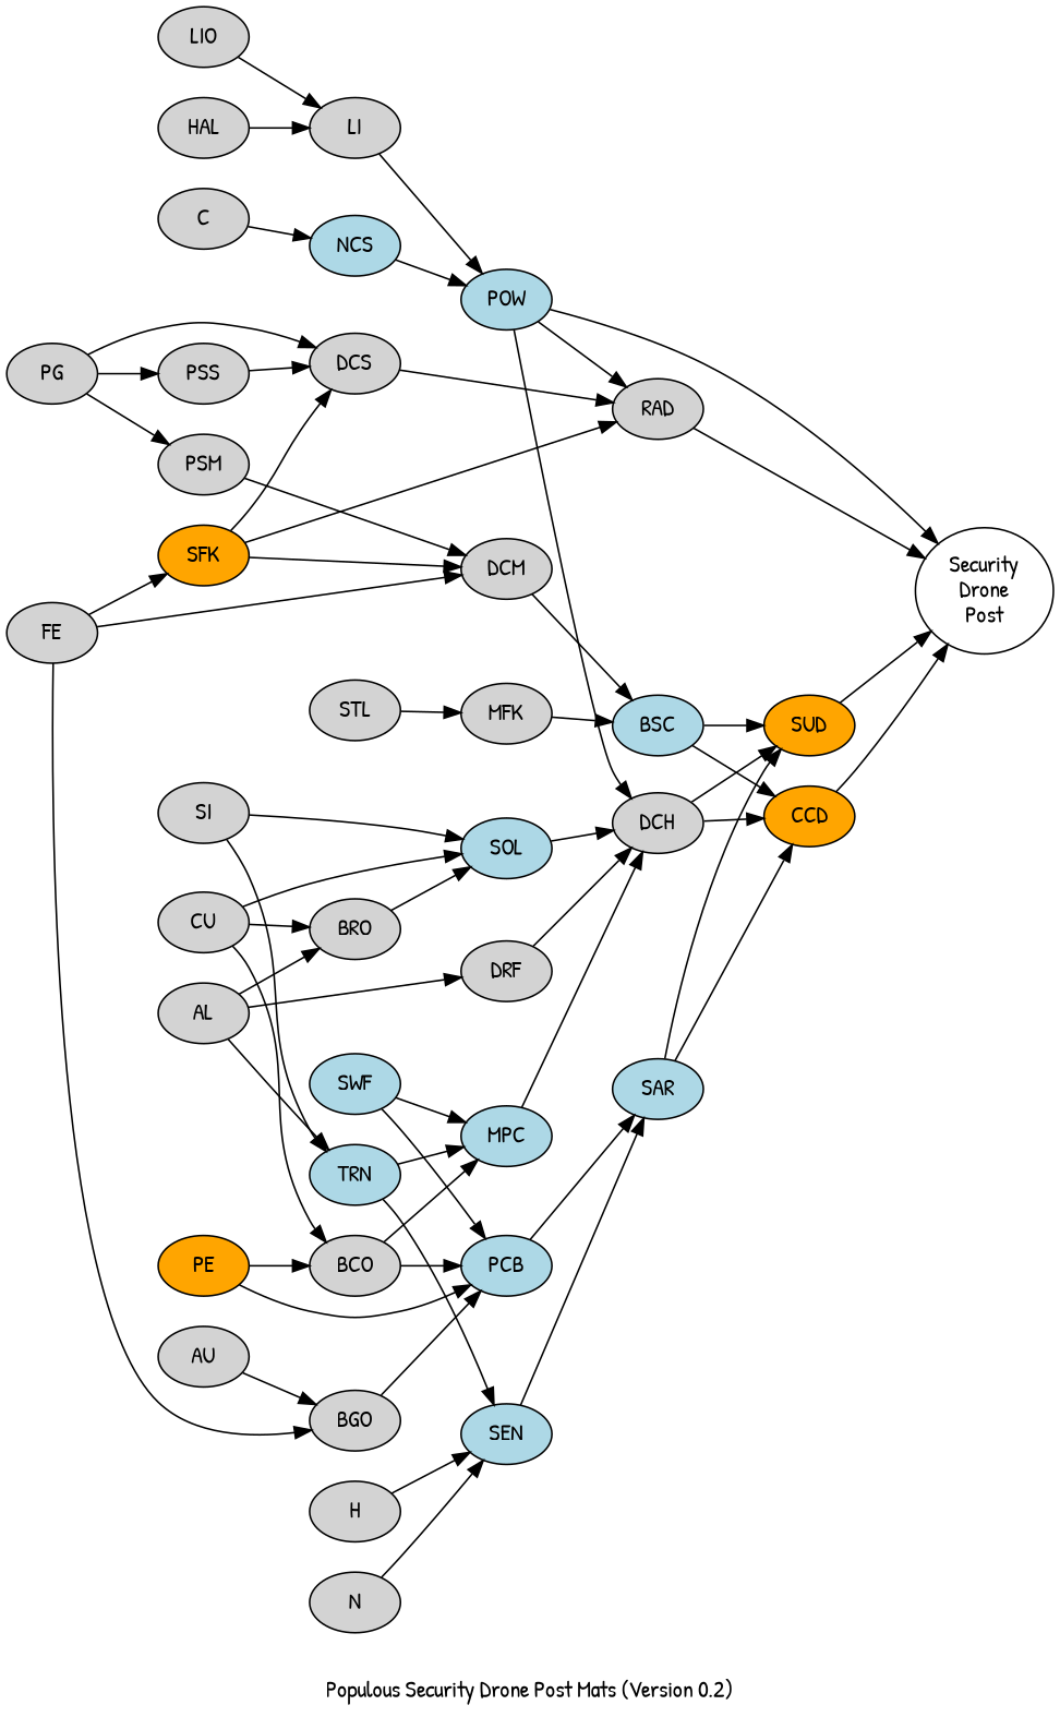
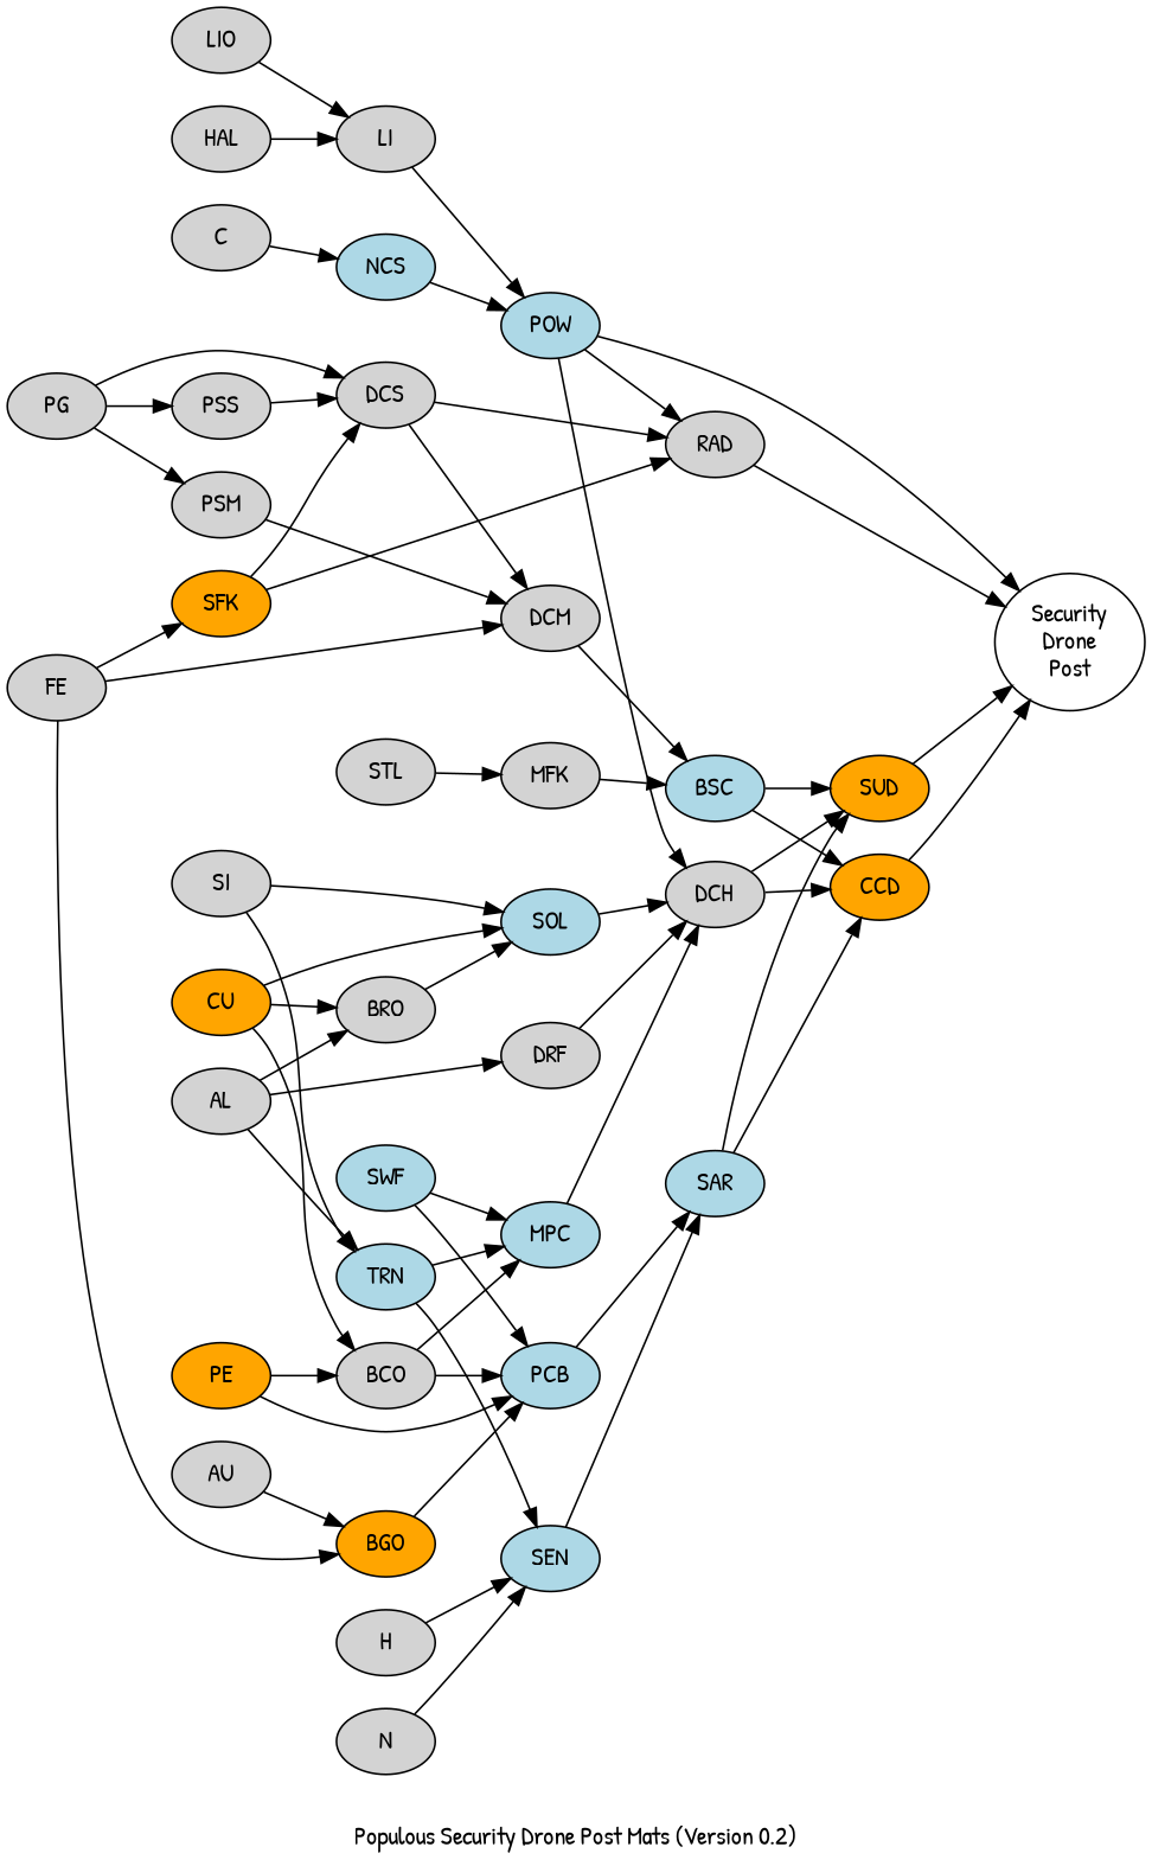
  digraph {
    fontname="Patrick Hand"
    label="Populous Security Drone Post Mats (Version 0.2)"
    rankdir=LR
    node [fillcolor=lightgray fontname="Patrick Hand" style=filled]
    edge [fontname="Patrick Hand"]
    POW [fillcolor=lightblue]
    RAD
    "Security\nDrone\nPost" [fillcolor=white]
    DCH
    CCD [fillcolor=orange]
    SUD [fillcolor=orange]
    NCS [fillcolor=lightblue]
    LI
-   CU
+   CU [fillcolor=orange]
    BCO
    BRO
    SOL [fillcolor=lightblue]
    MPC [fillcolor=lightblue]
    PCB [fillcolor=lightblue]
    SI
    TRN [fillcolor=lightblue]
    SEN [fillcolor=lightblue]
    SAR [fillcolor=lightblue]
    BSC [fillcolor=lightblue]
    DCS
    SFK [fillcolor=orange]
    DCM
    DRF
    H
    N
    SWF [fillcolor=lightblue]
    PE [fillcolor=orange]
-   BGO
+   BGO [fillcolor=orange]
    MFK
    AL
    C
    LIO
    HAL
    PSM
    PG
    PSS
    AU
    FE
    STL
    POW -> RAD
    POW -> "Security\nDrone\nPost"
    POW -> DCH
    RAD -> "Security\nDrone\nPost"
    DCH -> CCD
    DCH -> SUD
    CCD -> "Security\nDrone\nPost"
    SUD -> "Security\nDrone\nPost"
    NCS -> POW
    LI -> POW
    CU -> BCO
    CU -> BRO
    CU -> SOL
    BCO -> MPC
    BCO -> PCB
    BRO -> SOL
    SOL -> DCH
    MPC -> DCH
    PCB -> SAR
    SI -> SOL
    SI -> TRN
    TRN -> MPC
    TRN -> SEN
    SEN -> SAR
    SAR -> CCD
    SAR -> SUD
    BSC -> CCD
    BSC -> SUD
    DCS -> RAD
    SFK -> RAD
    SFK -> DCS
-   SFK -> DCM
+   DCS -> DCM
    DCM -> BSC
    DRF -> DCH
    H -> SEN
    N -> SEN
    SWF -> MPC
    SWF -> PCB
    PE -> BCO
    PE -> PCB
    BGO -> PCB
    MFK -> BSC
    AL -> BRO
    AL -> TRN
    AL -> DRF
    C -> NCS
    LIO -> LI
    HAL -> LI
    PSM -> DCM
    PG -> DCS
    PG -> PSM
    PG -> PSS
    PSS -> DCS
    AU -> BGO
    FE -> SFK
    FE -> DCM
    FE -> BGO
    STL -> MFK
  }
